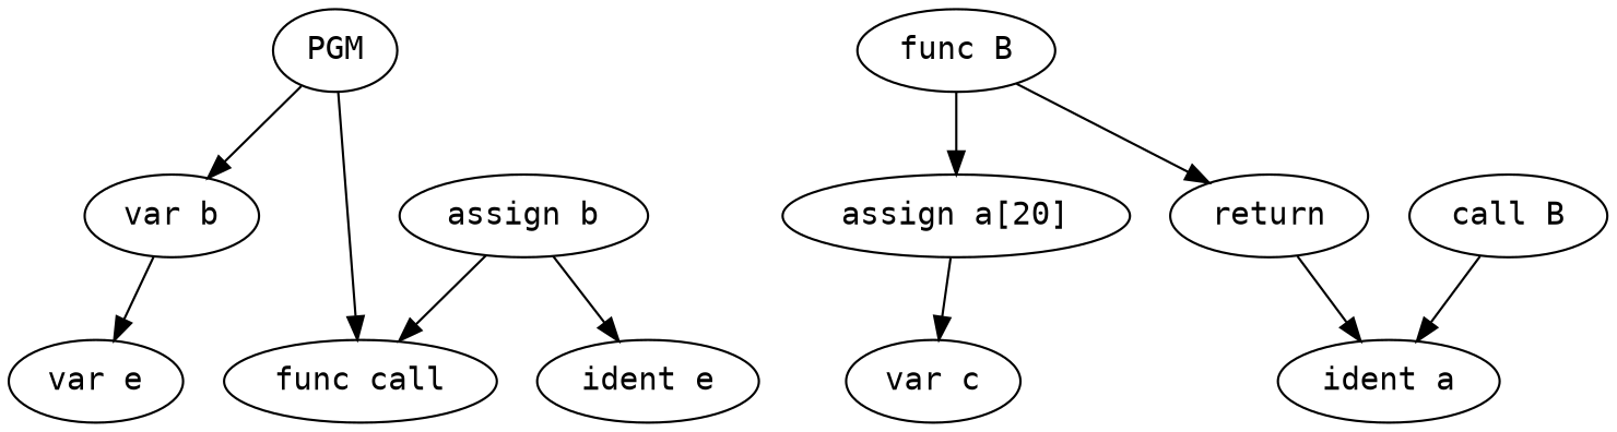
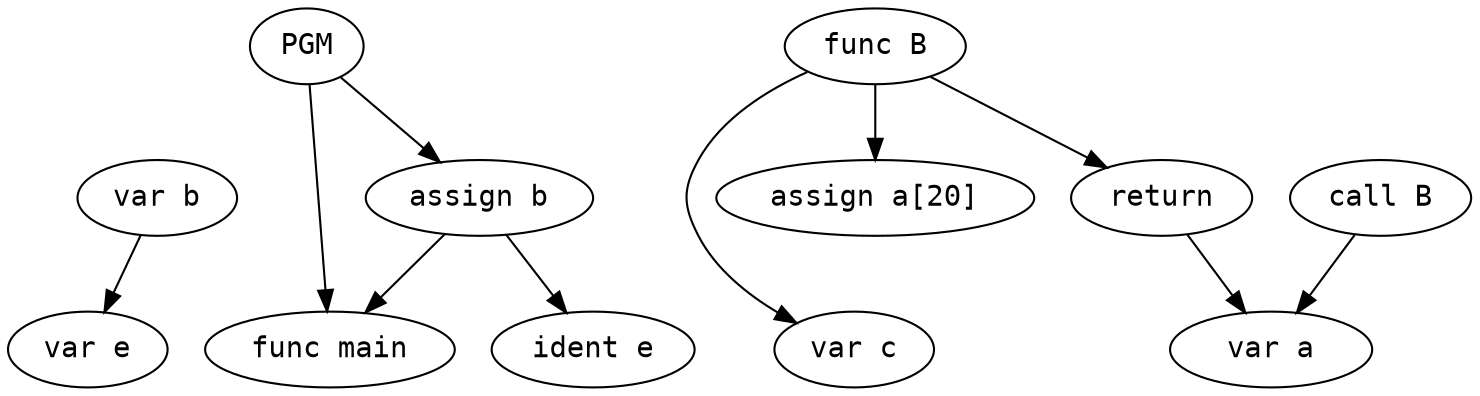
  digraph {
    fontname="DejaVu Sans Mono"
    node [fontname="DejaVu Sans Mono" shape=ellipse]
    edge [fontname="DejaVu Sans Mono"]
    n1 [label=PGM]
    n2 [label="var b"]
-   n3 [label="func call"]
+   n3 [label="func main"]
    n4 [label="var e"]
    n5 [label="func B"]
    n6 [label="var c"]
    n7 [label="assign a[20]"]
    n8 [label=return]
-   n9 [label="ident a"]
+   n9 [label="var a"]
    n10 [label="call B"]
    n11 [label="assign b"]
    n12 [label="ident e"]
-   n1 -> n2
+   n1 -> n11
    n1 -> n3
    n2 -> n4
-   n7 -> n6
+   n5 -> n6
    n5 -> n7
    n5 -> n8
    n8 -> n9
    n10 -> n9
    n11 -> n3
    n11 -> n12
  }
